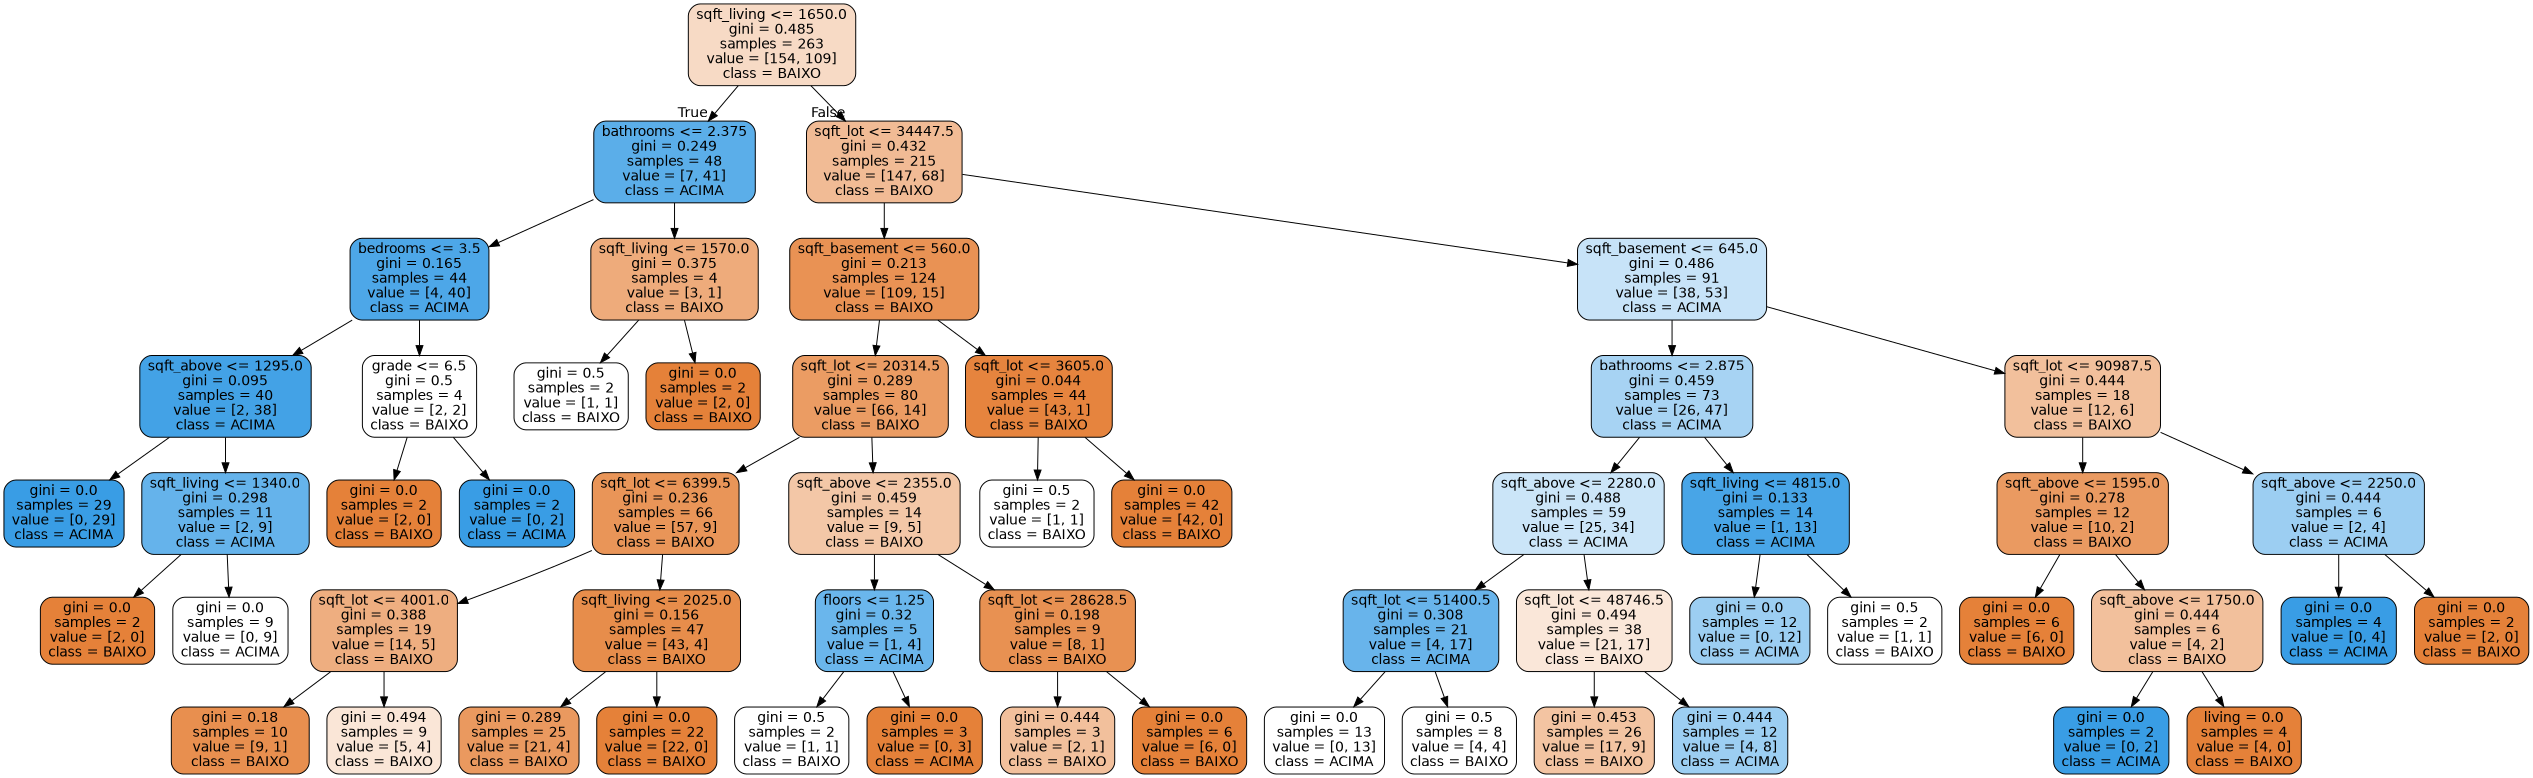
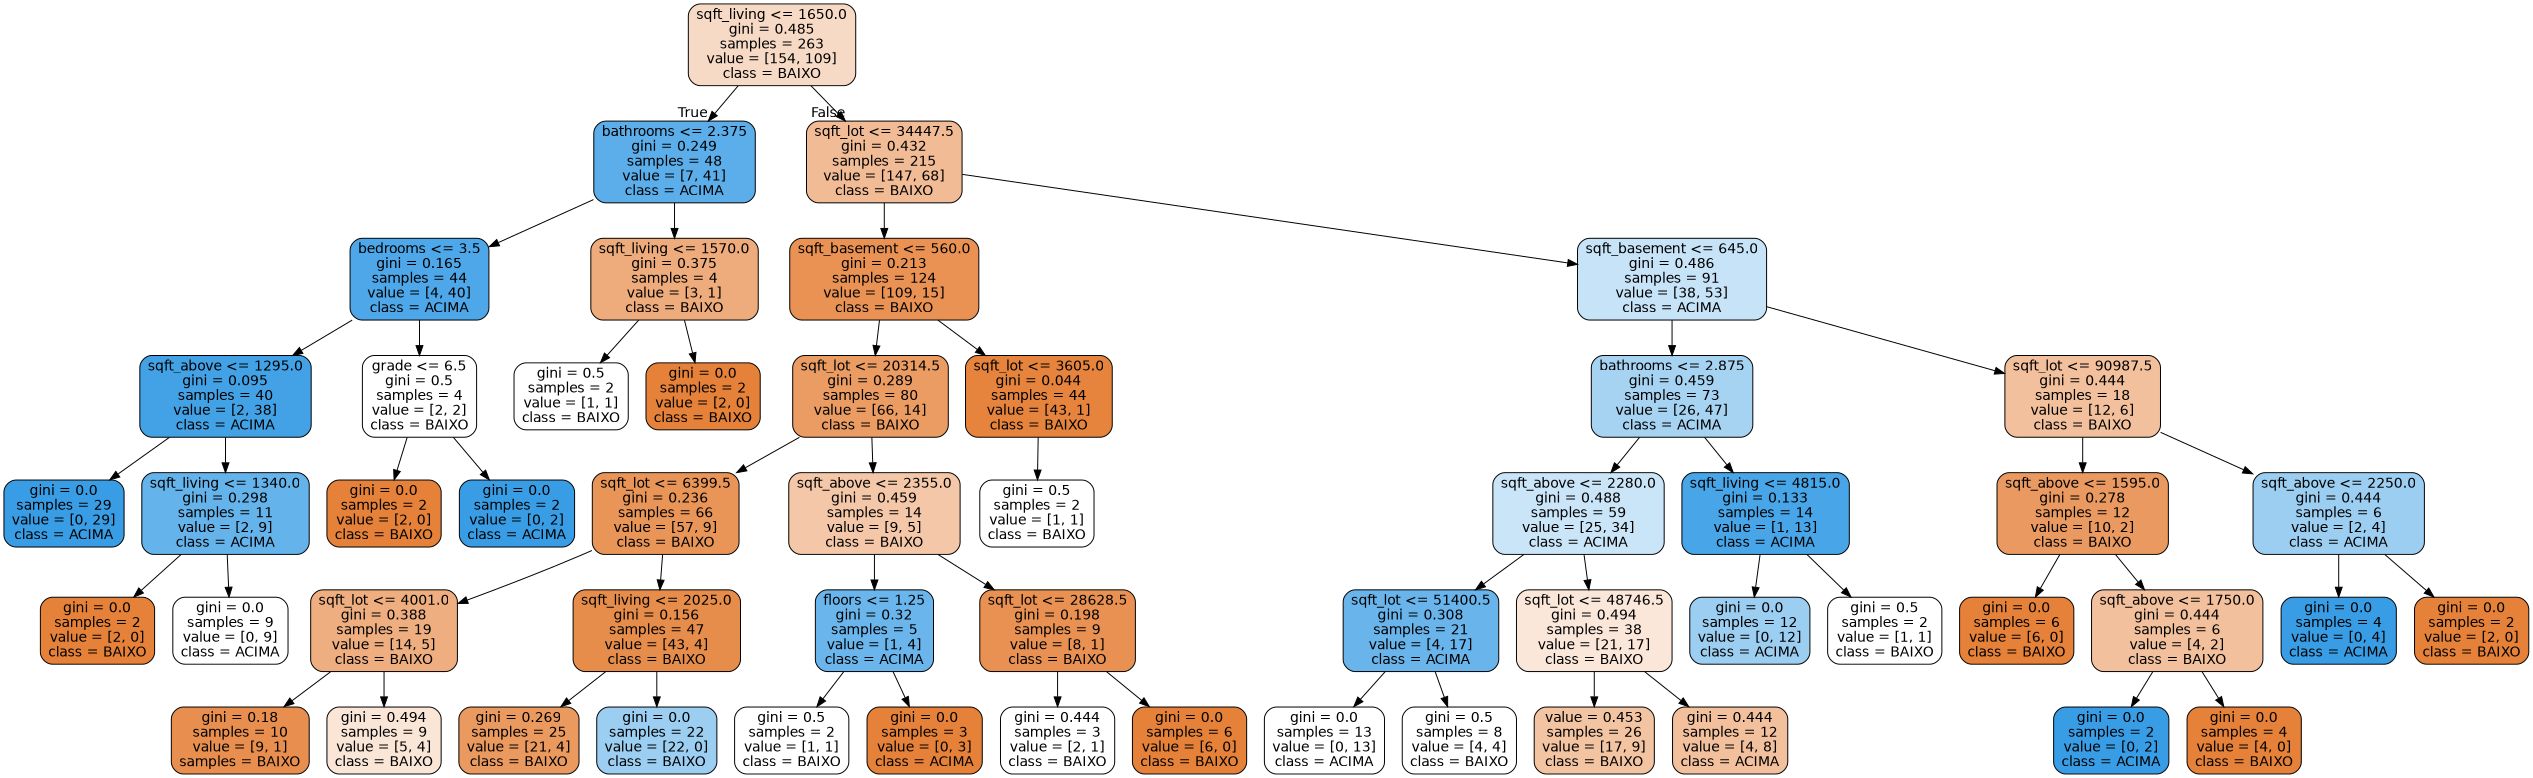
  digraph {
    node [color=black fillcolor="#e58139" fontname=helvetica shape=box style="filled, rounded"]
    edge [fontname=helvetica]
    n1 [fillcolor="#f7dac5" label="sqft_living <= 1650.0\ngini = 0.485\nsamples = 263\nvalue = [154, 109]\nclass = BAIXO"]
    n2 [fillcolor="#5baee9" label="bathrooms <= 2.375\ngini = 0.249\nsamples = 48\nvalue = [7, 41]\nclass = ACIMA"]
    n3 [fillcolor="#f1bb95" label="sqft_lot <= 34447.5\ngini = 0.432\nsamples = 215\nvalue = [147, 68]\nclass = BAIXO"]
    n4 [fillcolor="#4da7e8" label="bedrooms <= 3.5\ngini = 0.165\nsamples = 44\nvalue = [4, 40]\nclass = ACIMA"]
    n5 [fillcolor="#eeab7b" label="sqft_living <= 1570.0\ngini = 0.375\nsamples = 4\nvalue = [3, 1]\nclass = BAIXO"]
    n6 [fillcolor="#e99254" label="sqft_basement <= 560.0\ngini = 0.213\nsamples = 124\nvalue = [109, 15]\nclass = BAIXO"]
    n7 [fillcolor="#c7e3f8" label="sqft_basement <= 645.0\ngini = 0.486\nsamples = 91\nvalue = [38, 53]\nclass = ACIMA"]
    n8 [fillcolor="#43a2e6" label="sqft_above <= 1295.0\ngini = 0.095\nsamples = 40\nvalue = [2, 38]\nclass = ACIMA"]
    n9 [fillcolor="#ffffff" label="grade <= 6.5\ngini = 0.5\nsamples = 4\nvalue = [2, 2]\nclass = BAIXO"]
    n10 [fillcolor="#ffffff" label="gini = 0.5\nsamples = 2\nvalue = [1, 1]\nclass = BAIXO"]
    n11 [label="gini = 0.0\nsamples = 2\nvalue = [2, 0]\nclass = BAIXO"]
    n12 [fillcolor="#399de5" label="gini = 0.0\nsamples = 29\nvalue = [0, 29]\nclass = ACIMA"]
    n13 [fillcolor="#65b3eb" label="sqft_living <= 1340.0\ngini = 0.298\nsamples = 11\nvalue = [2, 9]\nclass = ACIMA"]
    n14 [label="gini = 0.0\nsamples = 2\nvalue = [2, 0]\nclass = BAIXO"]
    n15 [fillcolor="#399de5" label="gini = 0.0\nsamples = 2\nvalue = [0, 2]\nclass = ACIMA"]
    n16 [label="gini = 0.0\nsamples = 2\nvalue = [2, 0]\nclass = BAIXO"]
    n17 [fillcolor="#ffffff" label="gini = 0.0\nsamples = 9\nvalue = [0, 9]\nclass = ACIMA"]
    n18 [fillcolor="#eb9c63" label="sqft_lot <= 20314.5\ngini = 0.289\nsamples = 80\nvalue = [66, 14]\nclass = BAIXO"]
    n19 [fillcolor="#e6843e" label="sqft_lot <= 3605.0\ngini = 0.044\nsamples = 44\nvalue = [43, 1]\nclass = BAIXO"]
    n20 [fillcolor="#a7d3f3" label="bathrooms <= 2.875\ngini = 0.459\nsamples = 73\nvalue = [26, 47]\nclass = ACIMA"]
    n21 [fillcolor="#f2c09c" label="sqft_lot <= 90987.5\ngini = 0.444\nsamples = 18\nvalue = [12, 6]\nclass = BAIXO"]
    n22 [fillcolor="#e99558" label="sqft_lot <= 6399.5\ngini = 0.236\nsamples = 66\nvalue = [57, 9]\nclass = BAIXO"]
    n23 [fillcolor="#f3c7a7" label="sqft_above <= 2355.0\ngini = 0.459\nsamples = 14\nvalue = [9, 5]\nclass = BAIXO"]
    n24 [fillcolor="#ffffff" label="gini = 0.5\nsamples = 2\nvalue = [1, 1]\nclass = BAIXO"]
-   n25 [label="gini = 0.0\nsamples = 42\nvalue = [42, 0]\nclass = BAIXO"]
    n26 [fillcolor="#eeae80" label="sqft_lot <= 4001.0\ngini = 0.388\nsamples = 19\nvalue = [14, 5]\nclass = BAIXO"]
    n27 [fillcolor="#e78d4b" label="sqft_living <= 2025.0\ngini = 0.156\nsamples = 47\nvalue = [43, 4]\nclass = BAIXO"]
    n28 [fillcolor="#6ab6ec" label="floors <= 1.25\ngini = 0.32\nsamples = 5\nvalue = [1, 4]\nclass = ACIMA"]
    n29 [fillcolor="#e89152" label="sqft_lot <= 28628.5\ngini = 0.198\nsamples = 9\nvalue = [8, 1]\nclass = BAIXO"]
-   n30 [fillcolor="#e88f4f" label="gini = 0.18\nsamples = 10\nvalue = [9, 1]\nclass = BAIXO"]
+   n30 [fillcolor="#e88f4f" label="gini = 0.18\nsamples = 10\nvalue = [9, 1]\nsamples = BAIXO"]
    n31 [fillcolor="#fae6d7" label="gini = 0.494\nsamples = 9\nvalue = [5, 4]\nclass = BAIXO"]
-   n32 [fillcolor="#ea995f" label="gini = 0.289\nsamples = 25\nvalue = [21, 4]\nclass = BAIXO"]
-   n33 [label="gini = 0.0\nsamples = 22\nvalue = [22, 0]\nclass = BAIXO"]
+   n32 [fillcolor="#ea995f" label="gini = 0.269\nsamples = 25\nvalue = [21, 4]\nclass = BAIXO"]
+   n33 [fillcolor="#9ccef2" label="gini = 0.0\nsamples = 22\nvalue = [22, 0]\nclass = BAIXO"]
    n34 [fillcolor="#ffffff" label="gini = 0.5\nsamples = 2\nvalue = [1, 1]\nclass = BAIXO"]
    n35 [label="gini = 0.0\nsamples = 3\nvalue = [0, 3]\nclass = ACIMA"]
-   n36 [fillcolor="#f2c09c" label="gini = 0.444\nsamples = 3\nvalue = [2, 1]\nclass = BAIXO"]
+   n36 [fillcolor="#ffffff" label="gini = 0.444\nsamples = 3\nvalue = [2, 1]\nclass = BAIXO"]
    n37 [label="gini = 0.0\nsamples = 6\nvalue = [6, 0]\nclass = BAIXO"]
    n38 [fillcolor="#cbe5f8" label="sqft_above <= 2280.0\ngini = 0.488\nsamples = 59\nvalue = [25, 34]\nclass = ACIMA"]
    n39 [fillcolor="#48a5e7" label="sqft_living <= 4815.0\ngini = 0.133\nsamples = 14\nvalue = [1, 13]\nclass = ACIMA"]
    n40 [fillcolor="#ea9a61" label="sqft_above <= 1595.0\ngini = 0.278\nsamples = 12\nvalue = [10, 2]\nclass = BAIXO"]
    n41 [fillcolor="#9ccef2" label="sqft_above <= 2250.0\ngini = 0.444\nsamples = 6\nvalue = [2, 4]\nclass = ACIMA"]
    n42 [fillcolor="#68b4eb" label="sqft_lot <= 51400.5\ngini = 0.308\nsamples = 21\nvalue = [4, 17]\nclass = ACIMA"]
    n43 [fillcolor="#fae7d9" label="sqft_lot <= 48746.5\ngini = 0.494\nsamples = 38\nvalue = [21, 17]\nclass = BAIXO"]
    n44 [fillcolor="#9ccef2" label="gini = 0.0\nsamples = 12\nvalue = [0, 12]\nclass = ACIMA"]
    n45 [fillcolor="#ffffff" label="gini = 0.5\nsamples = 2\nvalue = [1, 1]\nclass = BAIXO"]
    n46 [fillcolor="#ffffff" label="gini = 0.0\nsamples = 13\nvalue = [0, 13]\nclass = ACIMA"]
    n47 [fillcolor="#ffffff" label="gini = 0.5\nsamples = 8\nvalue = [4, 4]\nclass = BAIXO"]
-   n48 [fillcolor="#f3c4a2" label="gini = 0.453\nsamples = 26\nvalue = [17, 9]\nclass = BAIXO"]
-   n49 [fillcolor="#9ccef2" label="gini = 0.444\nsamples = 12\nvalue = [4, 8]\nclass = ACIMA"]
+   n48 [fillcolor="#f3c4a2" label="value = 0.453\nsamples = 26\nvalue = [17, 9]\nclass = BAIXO"]
+   n49 [fillcolor="#f2c09c" label="gini = 0.444\nsamples = 12\nvalue = [4, 8]\nclass = ACIMA"]
    n50 [label="gini = 0.0\nsamples = 6\nvalue = [6, 0]\nclass = BAIXO"]
    n51 [fillcolor="#f2c09c" label="sqft_above <= 1750.0\ngini = 0.444\nsamples = 6\nvalue = [4, 2]\nclass = BAIXO"]
    n52 [fillcolor="#399de5" label="gini = 0.0\nsamples = 4\nvalue = [0, 4]\nclass = ACIMA"]
    n53 [label="gini = 0.0\nsamples = 2\nvalue = [2, 0]\nclass = BAIXO"]
    n54 [fillcolor="#399de5" label="gini = 0.0\nsamples = 2\nvalue = [0, 2]\nclass = ACIMA"]
-   n55 [label="living = 0.0\nsamples = 4\nvalue = [4, 0]\nclass = BAIXO"]
+   n55 [label="gini = 0.0\nsamples = 4\nvalue = [4, 0]\nclass = BAIXO"]
    n1 -> n2 [headlabel=True labelangle=45 labeldistance=2.5]
    n1 -> n3 [headlabel=False labelangle=-45 labeldistance=2.5]
    n2 -> n4
    n2 -> n5
    n3 -> n6
    n3 -> n7
    n4 -> n8
    n4 -> n9
    n5 -> n10
    n5 -> n11
    n6 -> n18
    n6 -> n19
    n7 -> n20
    n7 -> n21
    n8 -> n12
    n8 -> n13
    n9 -> n14
    n9 -> n15
    n13 -> n16
    n13 -> n17
    n18 -> n22
    n18 -> n23
    n19 -> n24
-   n19 -> n25
    n20 -> n38
    n20 -> n39
    n21 -> n40
    n21 -> n41
    n22 -> n26
    n22 -> n27
    n23 -> n28
    n23 -> n29
    n26 -> n30
    n26 -> n31
    n27 -> n32
    n27 -> n33
    n28 -> n34
    n28 -> n35
    n29 -> n36
    n29 -> n37
    n38 -> n42
    n38 -> n43
    n39 -> n44
    n39 -> n45
    n40 -> n50
    n40 -> n51
    n41 -> n52
    n41 -> n53
    n42 -> n46
    n42 -> n47
    n43 -> n48
    n43 -> n49
    n51 -> n54
    n51 -> n55
  }
